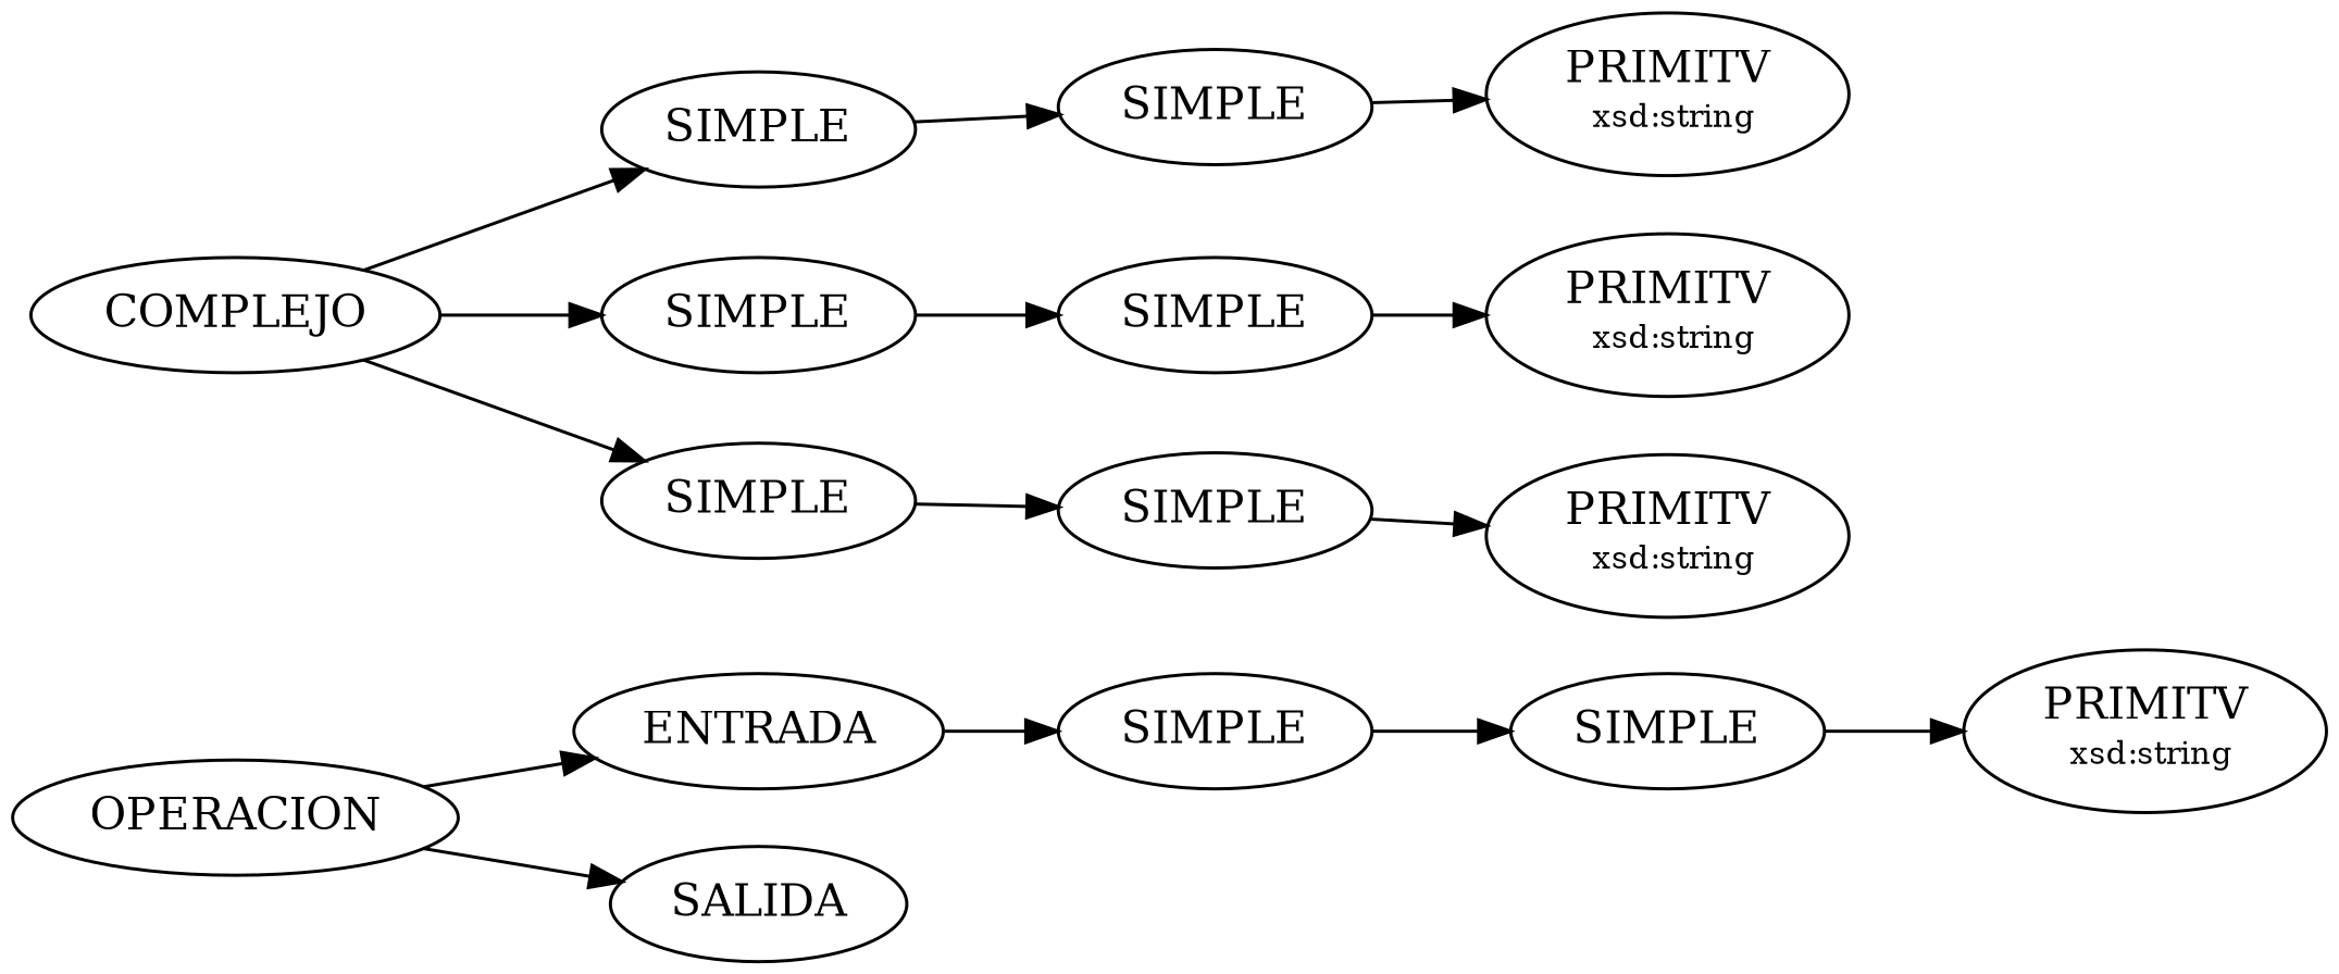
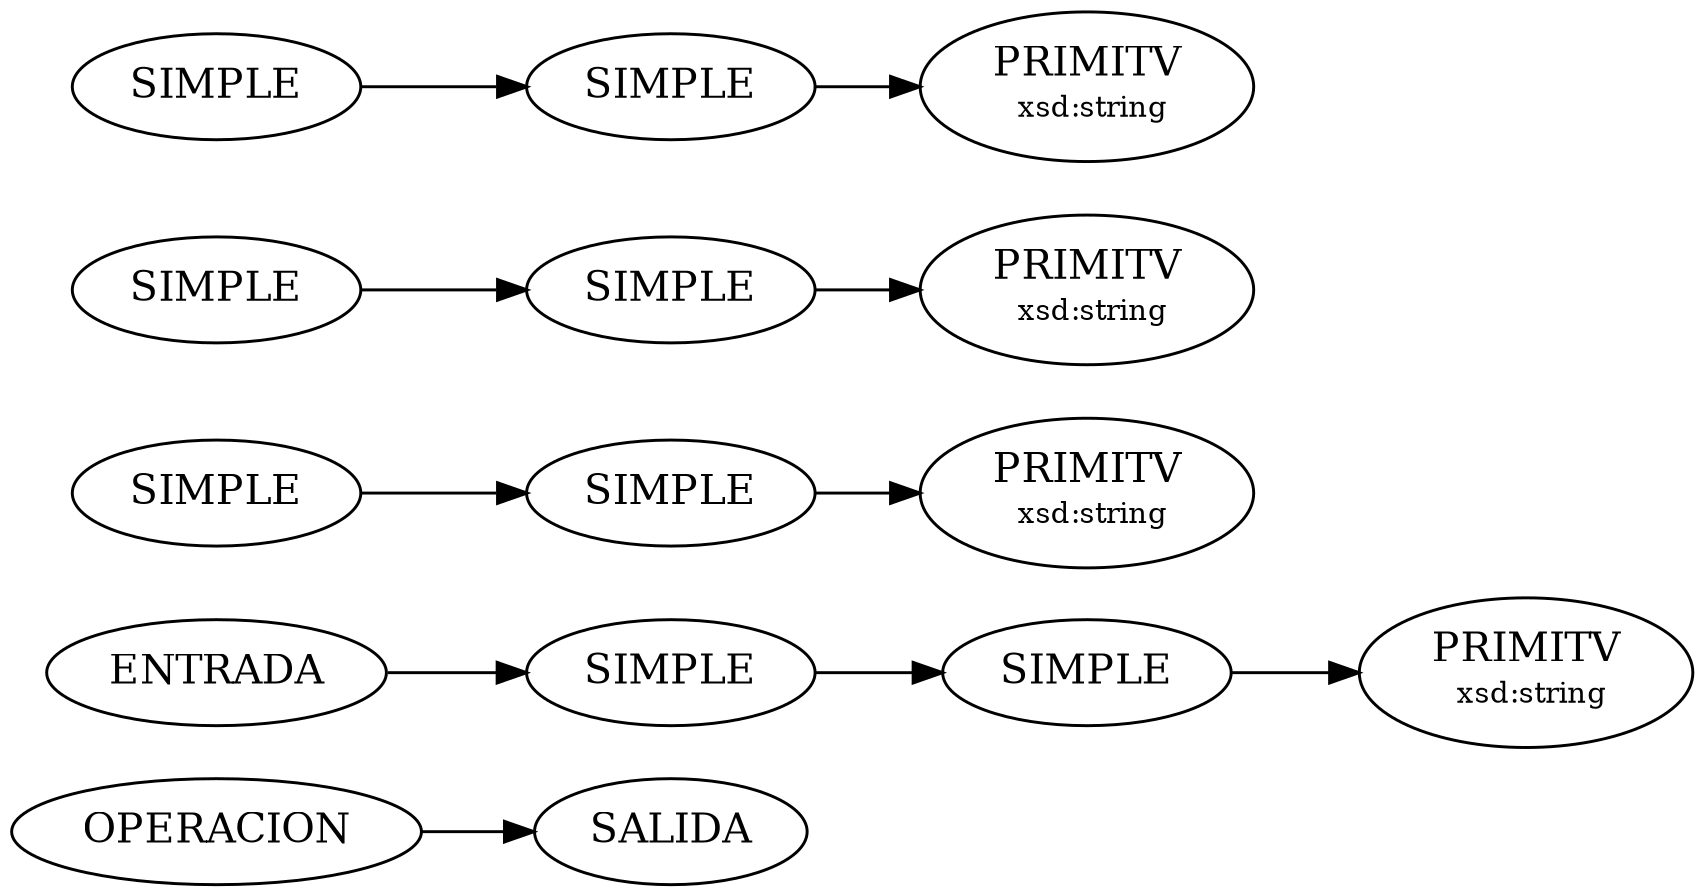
  digraph {
    rankdir=LR
    n1 [label=OPERACION]
    n2 [label=ENTRADA]
    n3 [label=<SALIDA>]
    n4 [label=SIMPLE]
-   n5 [label=COMPLEJO]
    n6 [label=SIMPLE]
    n7 [label=SIMPLE]
    n8 [label=SIMPLE]
    n9 [label=SIMPLE]
    n10 [label=SIMPLE]
    n11 [label=SIMPLE]
    n12 [label=SIMPLE]
    n13 [label=<PRIMITV<BR/> <FONT POINT-SIZE="10">xsd:string</FONT>>]
    n14 [label=<PRIMITV<BR/> <FONT POINT-SIZE="10">xsd:string</FONT>>]
    n15 [label=<PRIMITV<BR/> <FONT POINT-SIZE="10">xsd:string</FONT>>]
    n16 [label=<PRIMITV<BR/> <FONT POINT-SIZE="10">xsd:string</FONT>>]
-   n1 -> n2
    n1 -> n3
    n2 -> n4
    n4 -> n9
-   n5 -> n6
-   n5 -> n7
-   n5 -> n8
    n6 -> n10
    n7 -> n11
    n8 -> n12
    n9 -> n16
    n10 -> n13
    n11 -> n14
    n12 -> n15
  }
